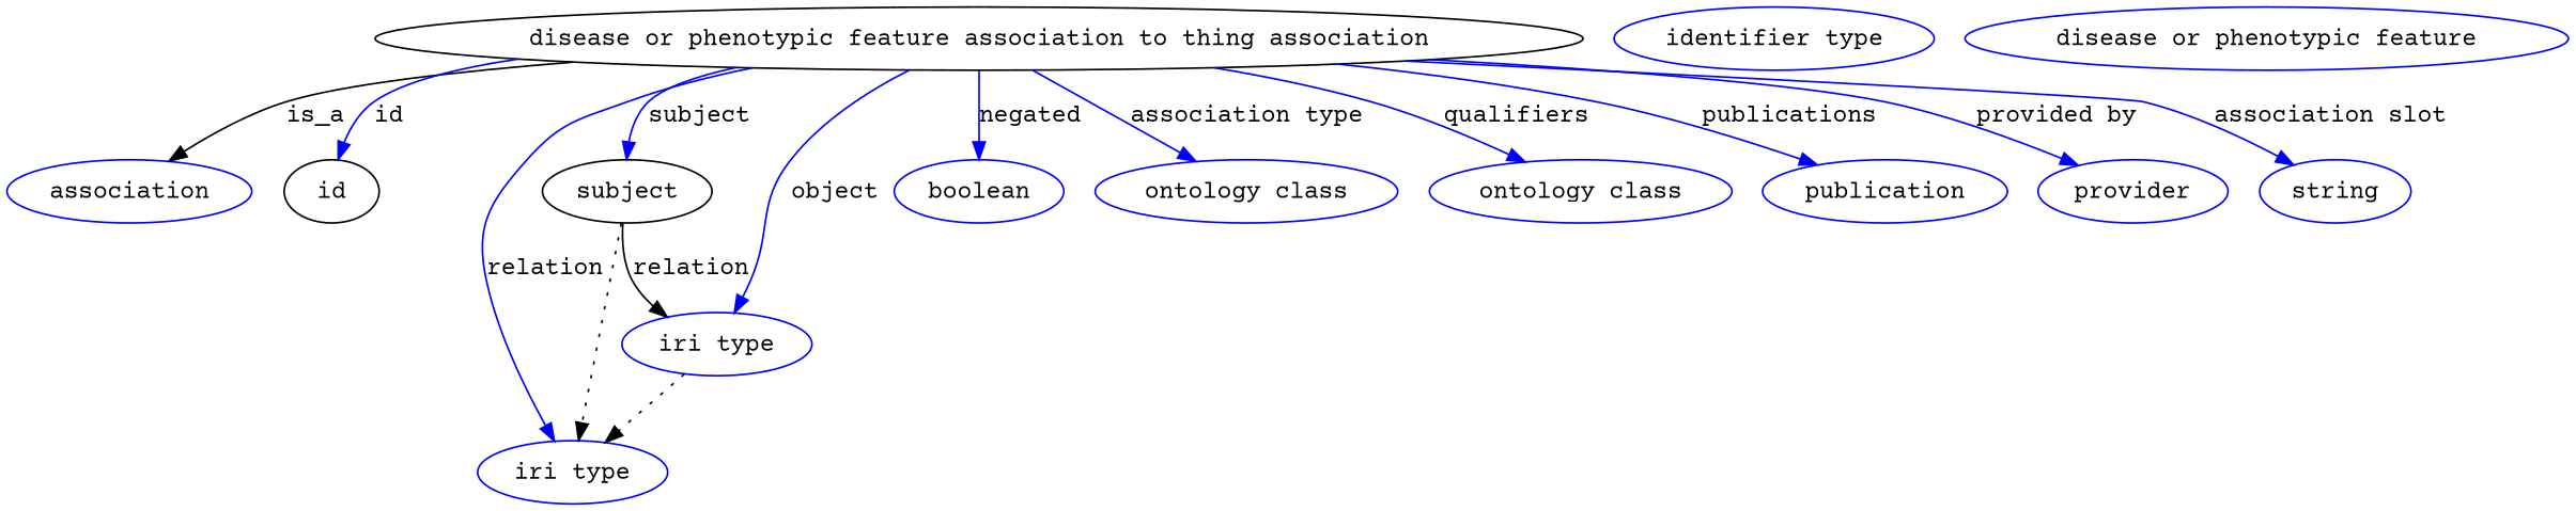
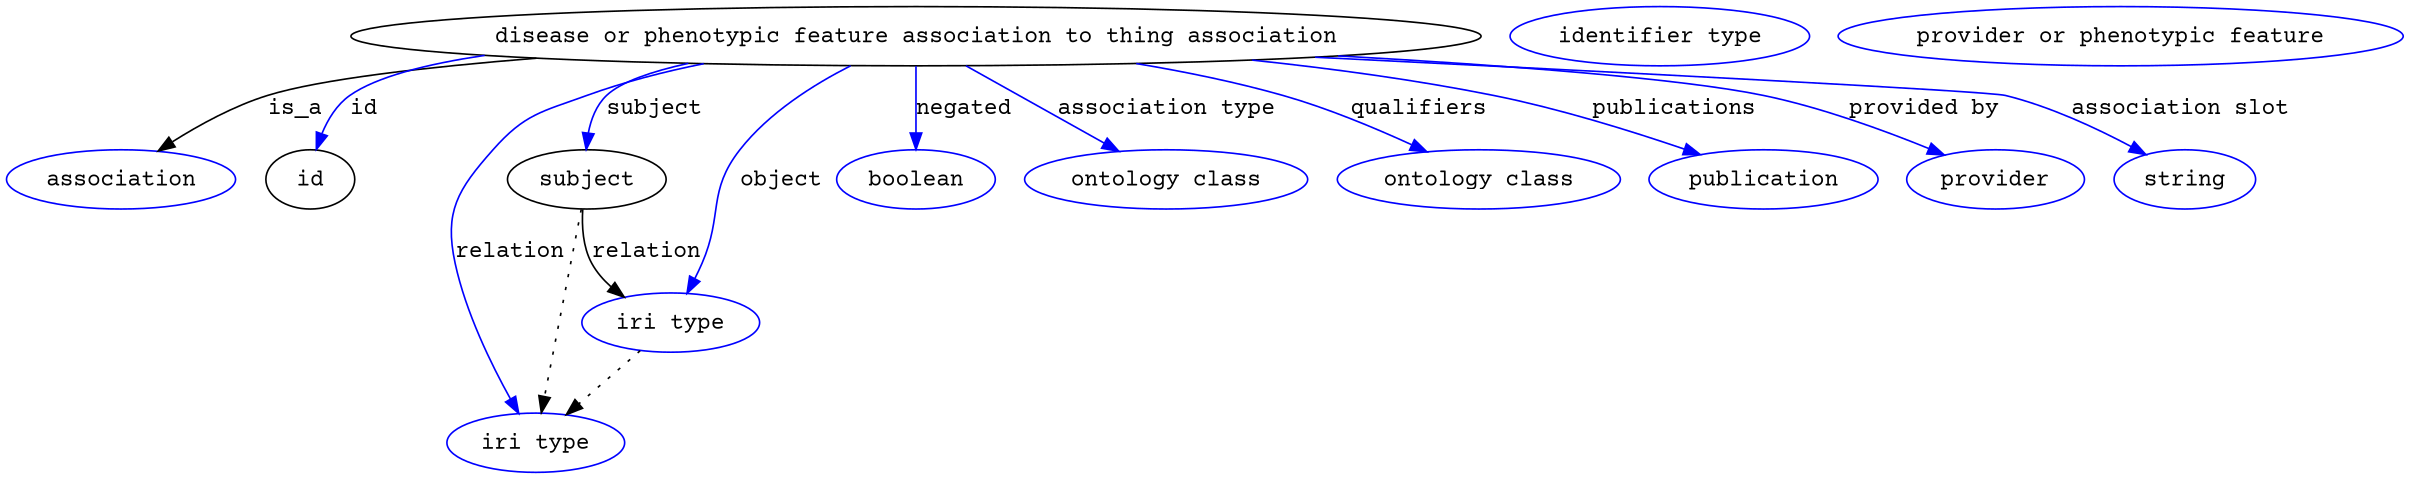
  digraph {
    fontname="Courier Prime"
    node [fontname="Courier Prime" color=blue]
    edge [fontname="Courier Prime" color=blue style=solid]
    n1 [height=0.5 label="disease or phenotypic feature association to thing association" width=6.277 color=""]
    association [height=0.5 width=1.3723]
    id [height=0.5 width=0.75 color=""]
    subject [height=0.5 width=0.97656 color=""]
    n5 [height=0.5 label="iri type" width=0.9834]
    n6 [height=0.5 label="iri type" width=0.9834]
    n7 [height=0.5 label=boolean width=1.0584]
    n8 [height=0.5 label="ontology class" width=1.6931]
    n9 [height=0.5 label="ontology class" width=1.6931]
    n10 [height=0.5 label=publication width=1.3859]
    n11 [height=0.5 label=provider width=1.1129]
    n12 [height=0.5 label=string width=0.8403]
    n13 [height=0.5 label="identifier type" width=1.652]
-   n14 [height=0.5 label="disease or phenotypic feature" width=3.1523]
+   n14 [height=0.5 label="provider or phenotypic feature" width=3.1523]
    n1 -> association [label=is_a color="" style=""]
    n1 -> id [label=id]
    n1 -> subject [label=subject]
    n1 -> n5 [label=relation]
    n1 -> n6 [label=object]
    n1 -> n7 [label=negated]
    n1 -> n8 [label="association type"]
    n1 -> n9 [label=qualifiers]
    n1 -> n10 [label=publications]
    n1 -> n11 [label="provided by"]
    n1 -> n12 [label="association slot"]
    subject -> n5 [style=dotted color=""]
    subject -> n6 [label=relation color="" style=""]
    n6 -> n5 [style=dotted color=""]
  }
